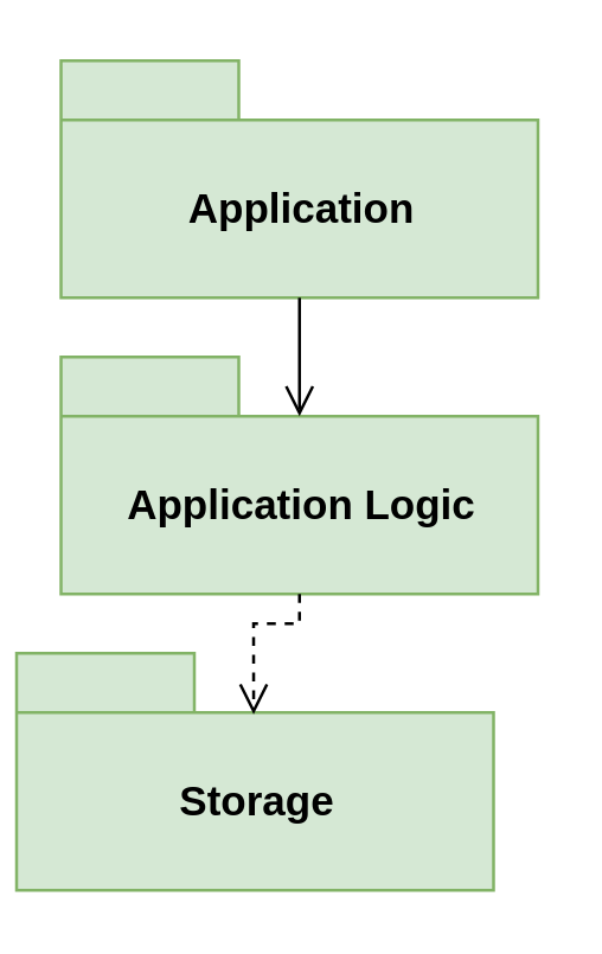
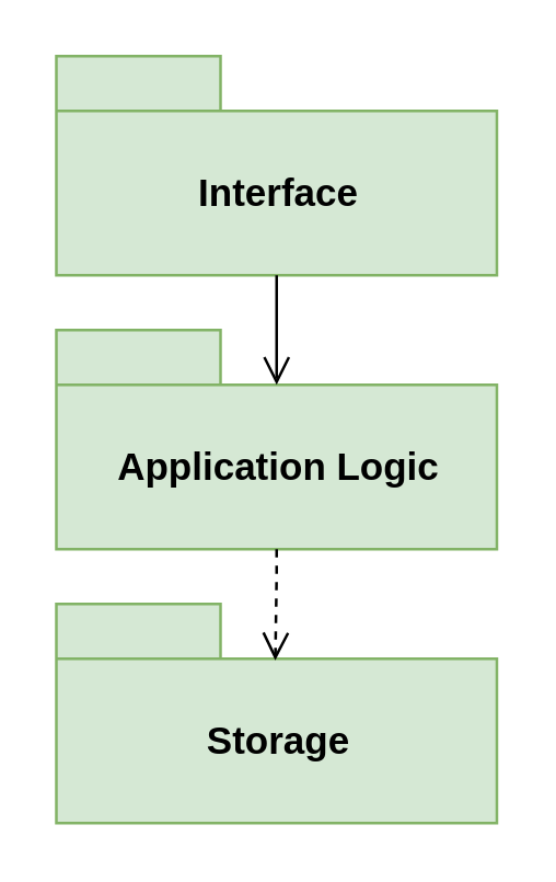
  <mxCell id="0" />
  <mxCell id="1" parent="0" />
- <mxCell id="2" value="&lt;font style=&quot;font-size: 14px&quot;&gt;Application&lt;/font&gt;" style="shape=folder;fontStyle=1;tabWidth=60;tabHeight=20;tabPosition=left;html=1;boundedLbl=1;fillColor=#d5e8d4;strokeColor=#82b366;" parent="1" vertex="1"><mxGeometry x="20" y="20" width="161" height="80" as="geometry" /></mxCell>
+ <mxCell id="2" value="&lt;font style=&quot;font-size: 14px&quot;&gt;Interface&lt;/font&gt;" style="shape=folder;fontStyle=1;tabWidth=60;tabHeight=20;tabPosition=left;html=1;boundedLbl=1;fillColor=#d5e8d4;strokeColor=#82b366;" parent="1" vertex="1"><mxGeometry x="20" y="20" width="161" height="80" as="geometry" /></mxCell>
  <mxCell id="3" value="&lt;font style=&quot;font-size: 14px&quot;&gt;Application Logic&lt;/font&gt;" style="shape=folder;fontStyle=1;tabWidth=60;tabHeight=20;tabPosition=left;html=1;boundedLbl=1;fillColor=#d5e8d4;strokeColor=#82b366;" parent="1" vertex="1"><mxGeometry x="20" y="120" width="161" height="80" as="geometry" /></mxCell>
- <mxCell id="4" value="&lt;font style=&quot;font-size: 14px&quot;&gt;Storage&lt;/font&gt;" style="shape=folder;fontStyle=1;tabWidth=60;tabHeight=20;tabPosition=left;html=1;boundedLbl=1;fillColor=#d5e8d4;strokeColor=#82b366;" parent="1" vertex="1"><mxGeometry x="5" y="220" width="161" height="80" as="geometry" /></mxCell>
+ <mxCell id="4" value="&lt;font style=&quot;font-size: 14px&quot;&gt;Storage&lt;/font&gt;" style="shape=folder;fontStyle=1;tabWidth=60;tabHeight=20;tabPosition=left;html=1;boundedLbl=1;fillColor=#d5e8d4;strokeColor=#82b366;" parent="1" vertex="1"><mxGeometry x="20" y="220" width="161" height="80" as="geometry" /></mxCell>
  <mxCell id="5" value="" style="html=1;verticalAlign=bottom;endArrow=open;dashed=0;endSize=8;rounded=0;edgeStyle=orthogonalEdgeStyle;fontSize=14;exitX=0.5;exitY=1;exitDx=0;exitDy=0;exitPerimeter=0;entryX=0.5;entryY=0.25;entryDx=0;entryDy=0;entryPerimeter=0;" parent="1" source="2" target="3" edge="1"><mxGeometry relative="1" as="geometry"><mxPoint x="171" y="170" as="sourcePoint" /><mxPoint x="101" y="140" as="targetPoint" /><Array as="points" /></mxGeometry></mxCell>
  <mxCell id="6" value="" style="html=1;verticalAlign=bottom;endArrow=open;dashed=1;endSize=8;rounded=0;edgeStyle=orthogonalEdgeStyle;fontSize=14;exitX=0.5;exitY=1;exitDx=0;exitDy=0;exitPerimeter=0;entryX=0.497;entryY=0.258;entryDx=0;entryDy=0;entryPerimeter=0;" parent="1" source="3" target="4" edge="1"><mxGeometry relative="1" as="geometry"><mxPoint x="100.3" y="210" as="sourcePoint" /><mxPoint x="100" y="240" as="targetPoint" /><Array as="points" /></mxGeometry></mxCell>
